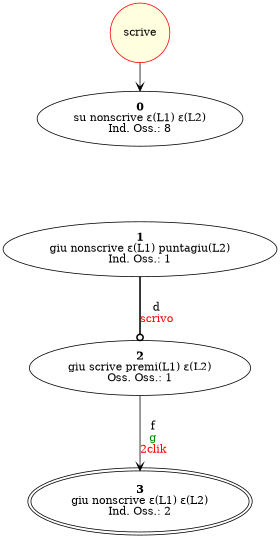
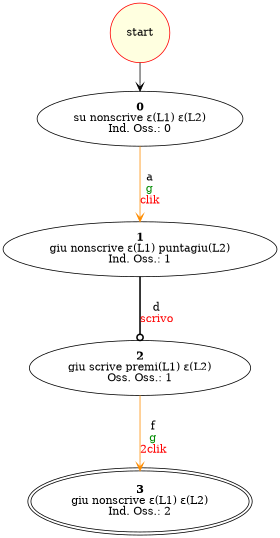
  digraph {
    edge [arrowhead=vee color=black style=solid]
-   start [color=red fillcolor=lightyellow shape=circle style=filled label=scrive]
-   n2 [label=<<b>0</b><br/>su nonscrive ε(L1) ε(L2)<br/>Ind. Oss.: 8>]
+   start [color=red fillcolor=lightyellow shape=circle style=filled]
+   n2 [label=<<b>0</b><br/>su nonscrive ε(L1) ε(L2)<br/>Ind. Oss.: 0>]
    n3 [label=<<b>1</b><br/>giu nonscrive ε(L1) puntagiu(L2)<br/>Ind. Oss.: 1>]
    n4 [label=<<b>2</b><br/>giu scrive premi(L1) ε(L2)<br/>Oss. Oss.: 1>]
    n5 [label=<<b>3</b><br/>giu nonscrive ε(L1) ε(L2)<br/>Ind. Oss.: 2> peripheries=2]
    start -> n2
+   n2 -> n3 [color=darkorange label=<<br/>a<br/><font color="green4">g</font><br/><font color="red">clik</font>>]
    n3 -> n4 [arrowhead=odot label=<<br/>d<br/><font color="red">scrivo</font>> style=bold]
-   n4 -> n5 [label=<<br/>f<br/><font color="green4">g</font><br/><font color="red">2clik</font>>]
+   n4 -> n5 [color=darkorange label=<<br/>f<br/><font color="green4">g</font><br/><font color="red">2clik</font>>]
  }
